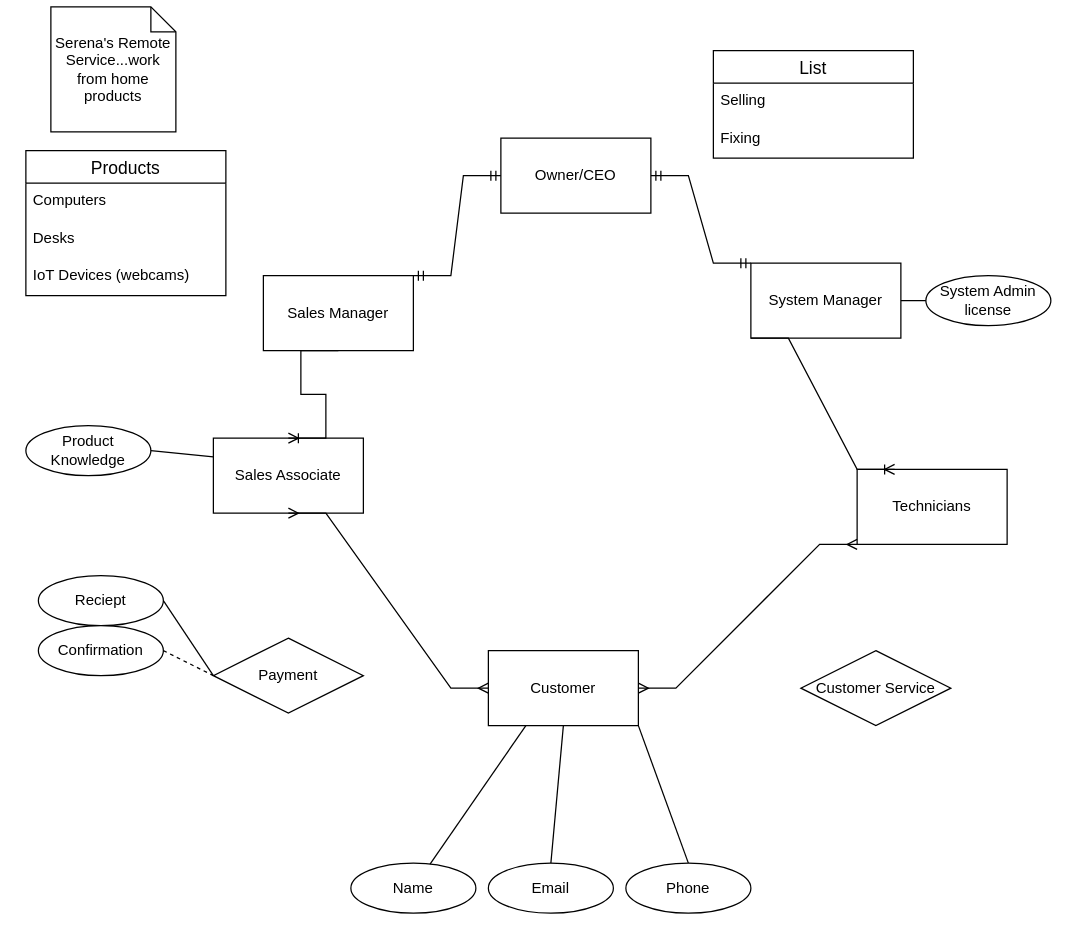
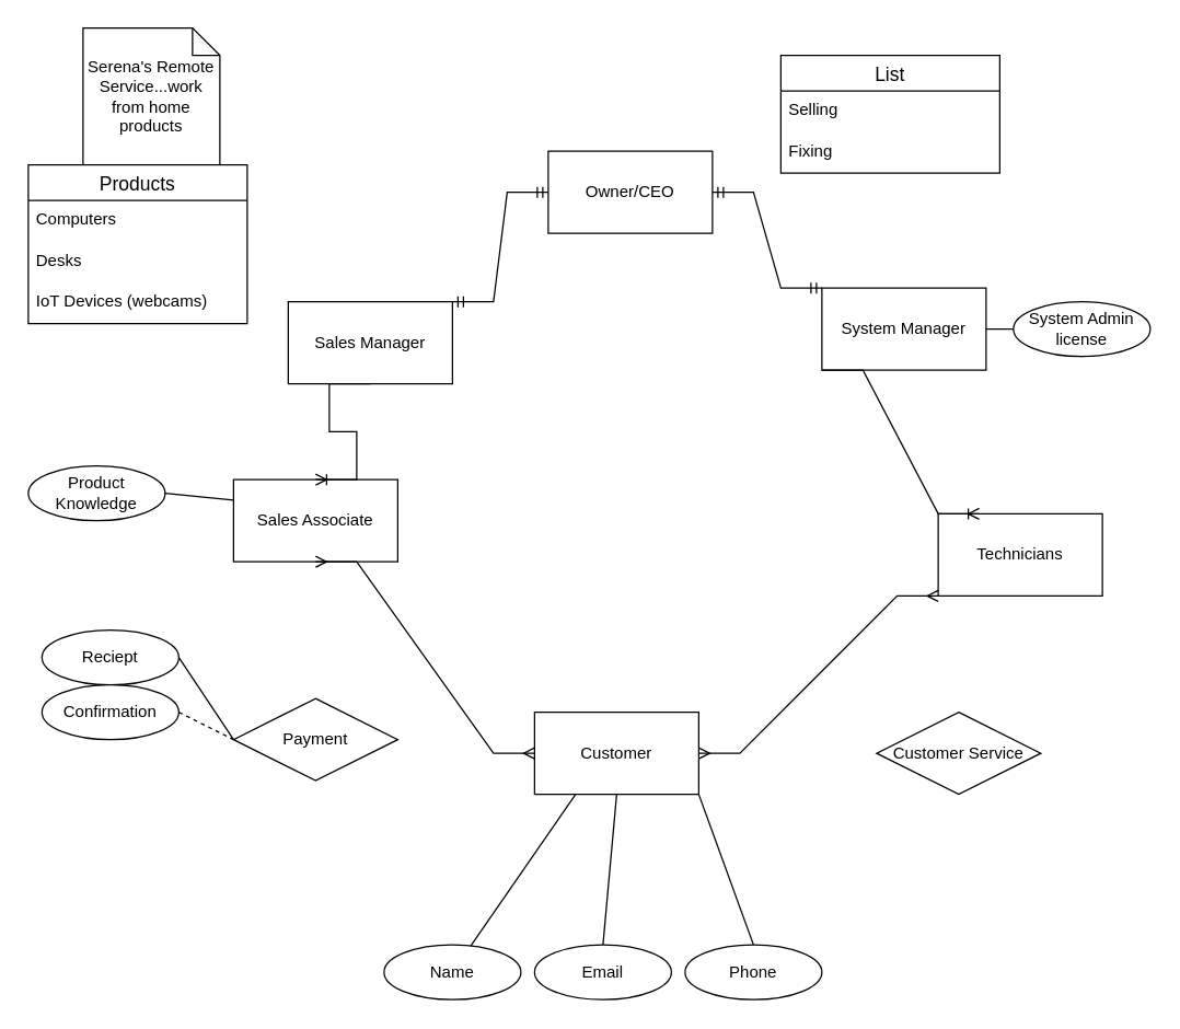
  <mxCell id="0" />
  <mxCell id="1" parent="0" />
  <mxCell id="2" value="Payment" style="shape=rhombus;perimeter=rhombusPerimeter;whiteSpace=wrap;html=1;align=center;" vertex="1" parent="1"><mxGeometry x="170" y="510" width="120" height="60" as="geometry" /></mxCell>
  <mxCell id="3" value="List" style="swimlane;fontStyle=0;childLayout=stackLayout;horizontal=1;startSize=26;horizontalStack=0;resizeParent=1;resizeParentMax=0;resizeLast=0;collapsible=1;marginBottom=0;align=center;fontSize=14;" vertex="1" parent="1"><mxGeometry x="570" y="40" width="160" height="86" as="geometry" /></mxCell>
  <mxCell id="4" value="Selling" style="text;strokeColor=none;fillColor=none;spacingLeft=4;spacingRight=4;overflow=hidden;rotatable=0;points=[[0,0.5],[1,0.5]];portConstraint=eastwest;fontSize=12;" vertex="1" parent="3"><mxGeometry y="26" width="160" height="30" as="geometry" /></mxCell>
  <mxCell id="5" value="Fixing" style="text;strokeColor=none;fillColor=none;spacingLeft=4;spacingRight=4;overflow=hidden;rotatable=0;points=[[0,0.5],[1,0.5]];portConstraint=eastwest;fontSize=12;" vertex="1" parent="3"><mxGeometry y="56" width="160" height="30" as="geometry" /></mxCell>
- <mxCell id="6" value="Serena's Remote Service...work from home products" style="shape=note;size=20;whiteSpace=wrap;html=1;" vertex="1" parent="1"><mxGeometry x="40" y="5" width="100" height="100" as="geometry" /></mxCell>
+ <mxCell id="6" value="Serena's Remote Service...work from home products" style="shape=note;size=20;whiteSpace=wrap;html=1;" vertex="1" parent="1"><mxGeometry x="60" y="20" width="100" height="100" as="geometry" /></mxCell>
  <mxCell id="7" value="Customer" style="rounded=0;whiteSpace=wrap;html=1;" vertex="1" parent="1"><mxGeometry x="390" y="520" width="120" height="60" as="geometry" /></mxCell>
  <mxCell id="8" value="System Manager" style="rounded=0;whiteSpace=wrap;html=1;" vertex="1" parent="1"><mxGeometry x="600" y="210" width="120" height="60" as="geometry" /></mxCell>
  <mxCell id="9" value="Technicians" style="rounded=0;whiteSpace=wrap;html=1;" vertex="1" parent="1"><mxGeometry x="685" y="375" width="120" height="60" as="geometry" /></mxCell>
  <mxCell id="10" value="" style="edgeStyle=entityRelationEdgeStyle;fontSize=12;html=1;endArrow=ERoneToMany;rounded=0;exitX=0;exitY=1;exitDx=0;exitDy=0;entryX=0.25;entryY=0;entryDx=0;entryDy=0;" edge="1" parent="1" source="8" target="9"><mxGeometry width="100" height="100" relative="1" as="geometry"><mxPoint x="470" y="520" as="sourcePoint" /><mxPoint x="570" y="420" as="targetPoint" /></mxGeometry></mxCell>
  <mxCell id="11" value="Name" style="ellipse;whiteSpace=wrap;html=1;align=center;" vertex="1" parent="1"><mxGeometry x="280" y="690" width="100" height="40" as="geometry" /></mxCell>
  <mxCell id="12" value="Email" style="ellipse;whiteSpace=wrap;html=1;align=center;" vertex="1" parent="1"><mxGeometry x="390" y="690" width="100" height="40" as="geometry" /></mxCell>
  <mxCell id="13" value="Phone" style="ellipse;whiteSpace=wrap;html=1;align=center;" vertex="1" parent="1"><mxGeometry x="500" y="690" width="100" height="40" as="geometry" /></mxCell>
  <mxCell id="14" value="" style="endArrow=none;html=1;rounded=0;entryX=0.25;entryY=1;entryDx=0;entryDy=0;" edge="1" parent="1" source="11" target="7"><mxGeometry relative="1" as="geometry"><mxPoint x="290" y="570" as="sourcePoint" /><mxPoint x="450" y="570" as="targetPoint" /></mxGeometry></mxCell>
  <mxCell id="15" value="" style="endArrow=none;html=1;rounded=0;entryX=0.5;entryY=1;entryDx=0;entryDy=0;exitX=0.5;exitY=0;exitDx=0;exitDy=0;" edge="1" parent="1" source="12" target="7"><mxGeometry relative="1" as="geometry"><mxPoint x="290" y="570" as="sourcePoint" /><mxPoint x="450" y="570" as="targetPoint" /></mxGeometry></mxCell>
  <mxCell id="16" value="" style="endArrow=none;html=1;rounded=0;entryX=1;entryY=1;entryDx=0;entryDy=0;exitX=0.5;exitY=0;exitDx=0;exitDy=0;" edge="1" parent="1" source="13" target="7"><mxGeometry relative="1" as="geometry"><mxPoint x="290" y="570" as="sourcePoint" /><mxPoint x="450" y="570" as="targetPoint" /></mxGeometry></mxCell>
  <mxCell id="17" value="System Admin license" style="ellipse;whiteSpace=wrap;html=1;align=center;" vertex="1" parent="1"><mxGeometry x="740" y="220" width="100" height="40" as="geometry" /></mxCell>
  <mxCell id="18" value="Sales Associate" style="rounded=0;whiteSpace=wrap;html=1;" vertex="1" parent="1"><mxGeometry x="170" y="350" width="120" height="60" as="geometry" /></mxCell>
  <mxCell id="19" value="Sales Manager" style="rounded=0;whiteSpace=wrap;html=1;" vertex="1" parent="1"><mxGeometry x="210" y="220" width="120" height="60" as="geometry" /></mxCell>
  <mxCell id="20" value="Owner/CEO" style="rounded=0;whiteSpace=wrap;html=1;" vertex="1" parent="1"><mxGeometry x="400" y="110" width="120" height="60" as="geometry" /></mxCell>
  <mxCell id="21" value="Customer Service" style="shape=rhombus;perimeter=rhombusPerimeter;whiteSpace=wrap;html=1;align=center;" vertex="1" parent="1"><mxGeometry x="640" y="520" width="120" height="60" as="geometry" /></mxCell>
  <mxCell id="22" value="Reciept" style="ellipse;whiteSpace=wrap;html=1;align=center;" vertex="1" parent="1"><mxGeometry x="30" y="460" width="100" height="40" as="geometry" /></mxCell>
  <mxCell id="23" value="Confirmation" style="ellipse;whiteSpace=wrap;html=1;align=center;" vertex="1" parent="1"><mxGeometry x="30" y="500" width="100" height="40" as="geometry" /></mxCell>
  <mxCell id="24" value="" style="endArrow=none;html=1;rounded=0;exitX=1;exitY=0.5;exitDx=0;exitDy=0;entryX=0;entryY=0.5;entryDx=0;entryDy=0;dashed=1;" edge="1" parent="1" source="23" target="2"><mxGeometry relative="1" as="geometry"><mxPoint x="320" y="520" as="sourcePoint" /><mxPoint x="480" y="520" as="targetPoint" /></mxGeometry></mxCell>
  <mxCell id="25" value="" style="endArrow=none;html=1;rounded=0;exitX=1;exitY=0.5;exitDx=0;exitDy=0;entryX=0;entryY=0.5;entryDx=0;entryDy=0;" edge="1" parent="1" source="22" target="2"><mxGeometry relative="1" as="geometry"><mxPoint x="320" y="520" as="sourcePoint" /><mxPoint x="480" y="520" as="targetPoint" /><Array as="points" /></mxGeometry></mxCell>
  <mxCell id="26" value="" style="edgeStyle=entityRelationEdgeStyle;fontSize=12;html=1;endArrow=ERmandOne;startArrow=ERmandOne;rounded=0;entryX=0;entryY=0.5;entryDx=0;entryDy=0;exitX=1;exitY=0;exitDx=0;exitDy=0;" edge="1" parent="1" source="19" target="20"><mxGeometry width="100" height="100" relative="1" as="geometry"><mxPoint x="300" y="360" as="sourcePoint" /><mxPoint x="400" y="260" as="targetPoint" /></mxGeometry></mxCell>
  <mxCell id="27" value="" style="edgeStyle=entityRelationEdgeStyle;fontSize=12;html=1;endArrow=ERmandOne;startArrow=ERmandOne;rounded=0;entryX=1;entryY=0.5;entryDx=0;entryDy=0;exitX=0;exitY=0;exitDx=0;exitDy=0;" edge="1" parent="1" source="8" target="20"><mxGeometry width="100" height="100" relative="1" as="geometry"><mxPoint x="300" y="360" as="sourcePoint" /><mxPoint x="400" y="260" as="targetPoint" /></mxGeometry></mxCell>
  <mxCell id="28" value="" style="edgeStyle=entityRelationEdgeStyle;fontSize=12;html=1;endArrow=ERoneToMany;rounded=0;exitX=0.5;exitY=1;exitDx=0;exitDy=0;entryX=0.5;entryY=0;entryDx=0;entryDy=0;" edge="1" parent="1" source="19" target="18"><mxGeometry width="100" height="100" relative="1" as="geometry"><mxPoint x="300" y="360" as="sourcePoint" /><mxPoint x="390" y="350" as="targetPoint" /></mxGeometry></mxCell>
  <mxCell id="29" value="" style="edgeStyle=entityRelationEdgeStyle;fontSize=12;html=1;endArrow=ERmany;startArrow=ERmany;rounded=0;entryX=0;entryY=1;entryDx=0;entryDy=0;exitX=1;exitY=0.5;exitDx=0;exitDy=0;" edge="1" parent="1" source="7" target="9"><mxGeometry width="100" height="100" relative="1" as="geometry"><mxPoint x="300" y="490" as="sourcePoint" /><mxPoint x="400" y="390" as="targetPoint" /></mxGeometry></mxCell>
  <mxCell id="30" value="" style="edgeStyle=entityRelationEdgeStyle;fontSize=12;html=1;endArrow=ERmany;startArrow=ERmany;rounded=0;entryX=0;entryY=0.5;entryDx=0;entryDy=0;exitX=0.5;exitY=1;exitDx=0;exitDy=0;" edge="1" parent="1" source="18" target="7"><mxGeometry width="100" height="100" relative="1" as="geometry"><mxPoint x="540" y="560" as="sourcePoint" /><mxPoint x="660" y="420" as="targetPoint" /></mxGeometry></mxCell>
  <mxCell id="31" value="" style="endArrow=none;html=1;rounded=0;entryX=0;entryY=0.5;entryDx=0;entryDy=0;exitX=1;exitY=0.5;exitDx=0;exitDy=0;" edge="1" parent="1" source="8" target="17"><mxGeometry relative="1" as="geometry"><mxPoint x="520" y="310" as="sourcePoint" /><mxPoint x="680" y="310" as="targetPoint" /></mxGeometry></mxCell>
  <mxCell id="32" value="Products" style="swimlane;fontStyle=0;childLayout=stackLayout;horizontal=1;startSize=26;horizontalStack=0;resizeParent=1;resizeParentMax=0;resizeLast=0;collapsible=1;marginBottom=0;align=center;fontSize=14;" vertex="1" parent="1"><mxGeometry x="20" y="120" width="160" height="116" as="geometry" /></mxCell>
  <mxCell id="33" value="Computers" style="text;strokeColor=none;fillColor=none;spacingLeft=4;spacingRight=4;overflow=hidden;rotatable=0;points=[[0,0.5],[1,0.5]];portConstraint=eastwest;fontSize=12;" vertex="1" parent="32"><mxGeometry y="26" width="160" height="30" as="geometry" /></mxCell>
  <mxCell id="34" value="Desks" style="text;strokeColor=none;fillColor=none;spacingLeft=4;spacingRight=4;overflow=hidden;rotatable=0;points=[[0,0.5],[1,0.5]];portConstraint=eastwest;fontSize=12;" vertex="1" parent="32"><mxGeometry y="56" width="160" height="30" as="geometry" /></mxCell>
  <mxCell id="35" value="IoT Devices (webcams)" style="text;strokeColor=none;fillColor=none;spacingLeft=4;spacingRight=4;overflow=hidden;rotatable=0;points=[[0,0.5],[1,0.5]];portConstraint=eastwest;fontSize=12;" vertex="1" parent="32"><mxGeometry y="86" width="160" height="30" as="geometry" /></mxCell>
  <mxCell id="36" value="Product Knowledge" style="ellipse;whiteSpace=wrap;html=1;align=center;" vertex="1" parent="1"><mxGeometry x="20" y="340" width="100" height="40" as="geometry" /></mxCell>
  <mxCell id="37" value="" style="endArrow=none;html=1;rounded=0;entryX=0;entryY=0.25;entryDx=0;entryDy=0;exitX=1;exitY=0.5;exitDx=0;exitDy=0;" edge="1" parent="1" source="36" target="18"><mxGeometry relative="1" as="geometry"><mxPoint x="290" y="270" as="sourcePoint" /><mxPoint x="450" y="270" as="targetPoint" /></mxGeometry></mxCell>
